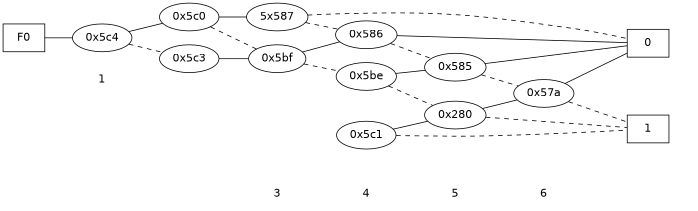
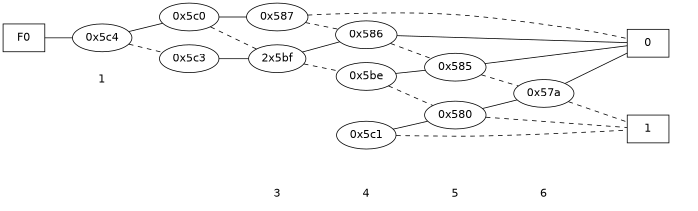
  digraph {
    fontname="DejaVu Sans"
    rankdir=LR
    node [fontname="DejaVu Sans"]
    edge [dir=none fontname="DejaVu Sans" style=dashed]
    "CONST NODES" [shape=plaintext style=invis]
    " 1 " [shape=plaintext]
    " 3 " [shape=plaintext]
    " 4 " [shape=plaintext]
    " 5 " [shape=plaintext]
    " 6 " [shape=plaintext]
    F0 [shape=box]
    "0x5c4"
    "0x5c0"
    "0x5c3"
-   "0x587" [label="5x587"]
-   "0x5bf"
+   "0x587"
+   "0x5bf" [label="2x5bf"]
    "0x5be"
    "0x586"
    "0x5c1"
    "0x585"
-   "0x580" [label="0x280"]
+   "0x580"
    "0x57a"
    n19 [label=0 shape=box]
    n20 [label=1 shape=box]
    subgraph sub_1 {
      "CONST NODES"
      " 1 "
      " 3 "
      " 4 "
      " 5 "
      " 6 "
    }
    subgraph sub_2 {
      rank=same
      F0
    }
    subgraph sub_3 {
      rank=same
      " 1 "
      "0x5c4"
    }
    subgraph sub_4 {
      rank=same
      "0x5c0"
      "0x5c3"
    }
    subgraph sub_5 {
      rank=same
      " 3 "
      "0x587"
      "0x5bf"
    }
    subgraph sub_6 {
      rank=same
      " 4 "
      "0x5be"
      "0x586"
      "0x5c1"
    }
    subgraph sub_7 {
      rank=same
      " 5 "
      "0x585"
      "0x580"
    }
    subgraph sub_8 {
      rank=same
      " 6 "
      "0x57a"
    }
    subgraph sub_9 {
      rank=same
      "CONST NODES"
      subgraph sub_10 {
        rank=same
        n19
        n20
      }
    }
    " 3 " -> " 4 " [style=invis]
    " 4 " -> " 5 " [style=invis]
    " 5 " -> " 6 " [style=invis]
    " 6 " -> "CONST NODES" [style=invis]
    F0 -> "0x5c4" [style=solid]
    "0x5c4" -> "0x5c0" [style=""]
    "0x5c4" -> "0x5c3"
    "0x5c0" -> "0x587" [style=""]
    "0x5c0" -> "0x5bf"
    "0x5c3" -> "0x5bf" [style=""]
    "0x587" -> "0x586"
    "0x587" -> n19
    "0x5bf" -> "0x5be"
    "0x5bf" -> "0x586" [style=""]
    "0x5be" -> "0x585" [style=""]
    "0x5be" -> "0x580"
    "0x586" -> "0x585"
    "0x586" -> n19 [style=""]
    "0x5c1" -> "0x580" [style=""]
    "0x5c1" -> n20
    "0x585" -> "0x57a"
    "0x585" -> n19 [style=""]
    "0x580" -> "0x57a" [style=""]
    "0x580" -> n20
    "0x57a" -> n19 [style=""]
    "0x57a" -> n20
  }
